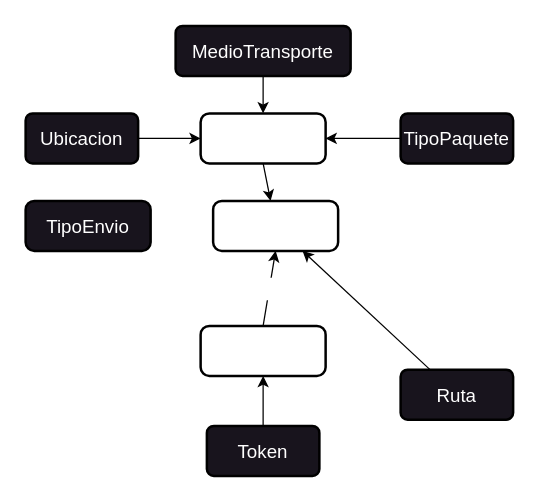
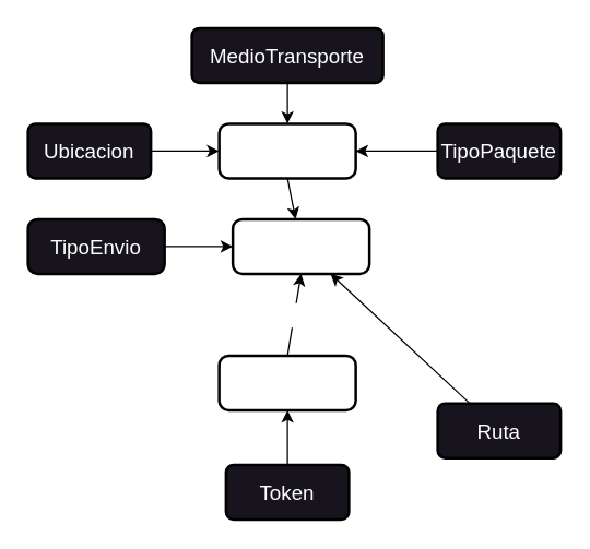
  <mxCell id="0" />
  <mxCell id="1" parent="0" />
  <mxCell id="2" value="Quiere Realizar" style="edgeStyle=none;html=1;entryX=0.5;entryY=1;entryDx=0;entryDy=0;fontSize=15;fontColor=#FFFFFF;exitX=0.5;exitY=0;exitDx=0;exitDy=0;" edge="1" parent="1" source="6" target="5"><mxGeometry relative="1" as="geometry"><mxPoint x="210" y="250" as="sourcePoint" /></mxGeometry></mxCell>
  <mxCell id="3" style="edgeStyle=none;html=1;fontSize=15;fontColor=#FFFFFF;exitX=0.5;exitY=1;exitDx=0;exitDy=0;" edge="1" parent="1" source="7" target="5"><mxGeometry relative="1" as="geometry"><mxPoint x="210" y="100" as="sourcePoint" /></mxGeometry></mxCell>
+ <mxCell id="4" value="" style="edgeStyle=none;html=1;fontSize=15;fontColor=#FFFFFF;exitX=1;exitY=0.5;exitDx=0;exitDy=0;" edge="1" parent="1" source="8" target="5"><mxGeometry relative="1" as="geometry"><mxPoint x="150" y="180" as="sourcePoint" /></mxGeometry></mxCell>
  <mxCell id="5" value="Envio" style="rounded=1;whiteSpace=wrap;html=1;absoluteArcSize=1;arcSize=14;strokeWidth=2;labelBackgroundColor=none;fontSize=15;fontColor=#FFFFFF;" vertex="1" parent="1"><mxGeometry x="170" y="160" width="100" height="40" as="geometry" /></mxCell>
  <mxCell id="6" value="Usuario" style="rounded=1;whiteSpace=wrap;html=1;absoluteArcSize=1;arcSize=14;strokeWidth=2;labelBackgroundColor=none;fontSize=15;fontColor=#FFFFFF;" vertex="1" parent="1"><mxGeometry x="160" y="260" width="100" height="40" as="geometry" /></mxCell>
  <mxCell id="7" value="Paquete" style="rounded=1;whiteSpace=wrap;html=1;absoluteArcSize=1;arcSize=14;strokeWidth=2;labelBackgroundColor=none;fontSize=15;fontColor=#FFFFFF;" vertex="1" parent="1"><mxGeometry x="160" y="90" width="100" height="40" as="geometry" /></mxCell>
  <mxCell id="8" value="TipoEnvio" style="rounded=1;whiteSpace=wrap;html=1;absoluteArcSize=1;arcSize=14;strokeWidth=2;labelBackgroundColor=none;fontSize=15;fontColor=#FFFFFF;fillColor=rgb(24, 20, 29);" vertex="1" parent="1"><mxGeometry x="20" y="160" width="100" height="40" as="geometry" /></mxCell>
  <mxCell id="9" value="" style="edgeStyle=none;html=1;fontSize=15;fontColor=#FFFFFF;" edge="1" parent="1" source="10" target="7"><mxGeometry relative="1" as="geometry" /></mxCell>
  <mxCell id="10" value="TipoPaquete" style="whiteSpace=wrap;html=1;fontSize=15;fillColor=rgb(24, 20, 29);fontColor=#FFFFFF;rounded=1;arcSize=14;strokeWidth=2;labelBackgroundColor=none;" vertex="1" parent="1"><mxGeometry x="320" y="90" width="90" height="40" as="geometry" /></mxCell>
  <mxCell id="11" value="" style="edgeStyle=none;html=1;fontSize=15;fontColor=#FFFFFF;" edge="1" parent="1" source="12" target="7"><mxGeometry relative="1" as="geometry" /></mxCell>
  <mxCell id="12" value="Ubicacion" style="whiteSpace=wrap;html=1;fontSize=15;fillColor=rgb(24, 20, 29);fontColor=#FFFFFF;rounded=1;arcSize=14;strokeWidth=2;labelBackgroundColor=none;" vertex="1" parent="1"><mxGeometry x="20" y="90" width="90" height="40" as="geometry" /></mxCell>
  <mxCell id="13" value="" style="edgeStyle=none;html=1;fontSize=15;fontColor=#FFFFFF;" edge="1" parent="1" source="14" target="7"><mxGeometry relative="1" as="geometry" /></mxCell>
  <mxCell id="14" value="MedioTransporte" style="whiteSpace=wrap;html=1;fontSize=15;fillColor=rgb(24, 20, 29);fontColor=#FFFFFF;rounded=1;arcSize=14;strokeWidth=2;labelBackgroundColor=none;" vertex="1" parent="1"><mxGeometry x="140" y="20" width="140" height="40" as="geometry" /></mxCell>
  <mxCell id="15" value="" style="edgeStyle=none;html=1;fontSize=15;fontColor=#FFFFFF;" edge="1" parent="1" source="16" target="5"><mxGeometry relative="1" as="geometry" /></mxCell>
  <mxCell id="16" value="Ruta" style="whiteSpace=wrap;html=1;fontSize=15;fillColor=rgb(24, 20, 29);fontColor=#FFFFFF;rounded=1;arcSize=14;strokeWidth=2;labelBackgroundColor=none;" vertex="1" parent="1"><mxGeometry x="320" y="295" width="90" height="40" as="geometry" /></mxCell>
  <mxCell id="17" value="" style="edgeStyle=none;html=1;fontSize=15;fontColor=#FFFFFF;" edge="1" parent="1" source="18" target="6"><mxGeometry relative="1" as="geometry" /></mxCell>
  <mxCell id="18" value="Token" style="whiteSpace=wrap;html=1;fontSize=15;fillColor=rgb(24, 20, 29);fontColor=#FFFFFF;rounded=1;arcSize=14;strokeWidth=2;labelBackgroundColor=none;" vertex="1" parent="1"><mxGeometry x="165" y="340" width="90" height="40" as="geometry" /></mxCell>
